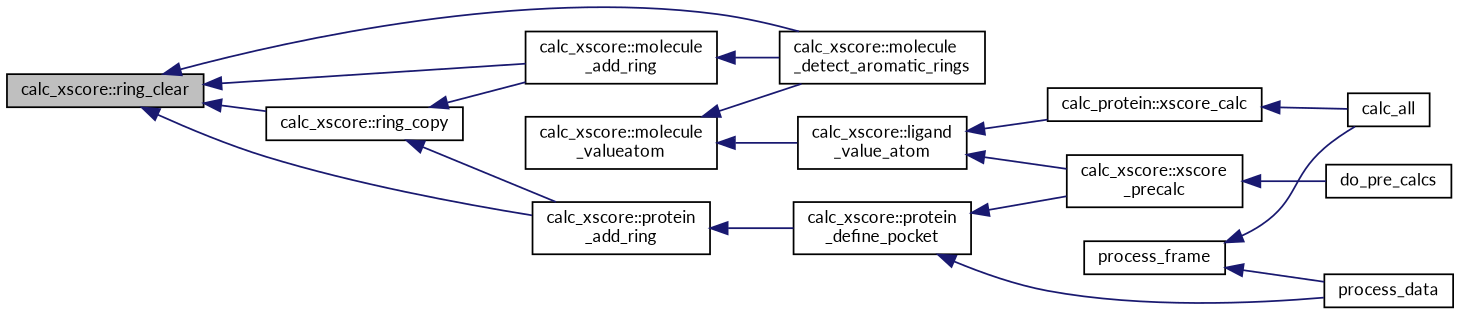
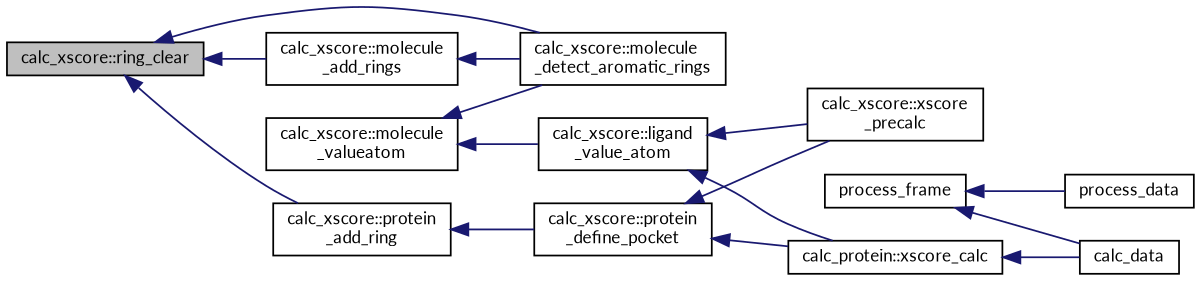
  digraph {
    fontname=Lato
    rankdir=LR
    node [color=black fillcolor=white fontname=Lato fontsize=10 shape=record style=filled]
    edge [color=midnightblue dir=back fontname=Lato fontsize=10 labelfontname=Helvetica labelfontsize=10 style=solid]
    n1 [fillcolor=grey75 fontcolor=black height=0.2 label="calc_xscore::ring_clear" width=0.4]
-   n2 [height=0.2 label="calc_xscore::molecule\l_add_ring" width=0.4]
+   n2 [height=0.2 label="calc_xscore::molecule\l_add_rings" width=0.4]
    n3 [height=0.2 label="calc_xscore::molecule\l_detect_aromatic_rings" width=0.4]
    n4 [height=0.2 label="calc_xscore::protein\l_add_ring" width=0.4]
-   n5 [height=0.2 label="calc_xscore::ring_copy" width=0.4]
    n6 [height=0.2 label="calc_xscore::protein\l_define_pocket" width=0.4]
    n7 [height=0.2 label="calc_protein::xscore_calc" width=0.4]
    n8 [height=0.2 label="calc_xscore::xscore\l_precalc" width=0.4]
    n9 [height=0.2 label="calc_xscore::molecule\l_valueatom" width=0.4]
    n10 [height=0.2 label="calc_xscore::ligand\l_value_atom" width=0.4]
-   n11 [height=0.2 label=calc_all width=0.4]
-   n12 [height=0.2 label=do_pre_calcs width=0.4]
+   n11 [height=0.2 label=calc_data width=0.4]
    n13 [height=0.2 label=process_frame width=0.4]
    n14 [height=0.2 label=process_data width=0.4]
    n1 -> n2
    n1 -> n3
    n1 -> n4
-   n1 -> n5
    n2 -> n3
    n4 -> n6
-   n5 -> n2
-   n5 -> n4
-   n6 -> n14
+   n6 -> n7
    n6 -> n8
    n7 -> n11
-   n8 -> n12
    n9 -> n3
    n9 -> n10
    n10 -> n7
    n10 -> n8
    n13 -> n11
    n13 -> n14
  }
